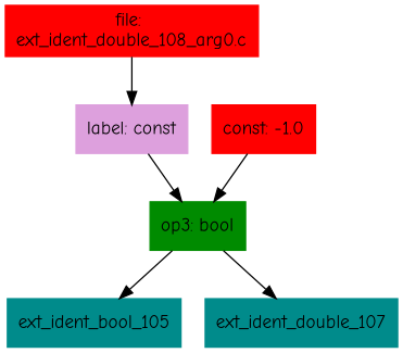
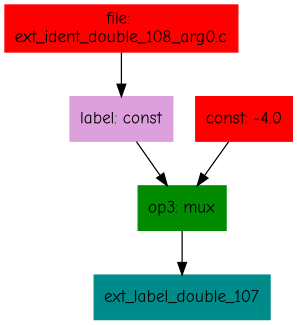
  digraph {
    fontname="Comic Neue"
    node [color=cyan4 fontname="Comic Neue" shape=box style=filled]
    edge [fontname="Comic Neue"]
    n1 [color=red label="file: \next_ident_double_108_arg0.c"]
    n2 [color=plum label="label: const"]
-   n3 [color=green4 label="op3: bool"]
-   n4 [label=ext_ident_bool_105]
-   n5 [label=ext_ident_double_107]
-   n6 [color=red1 label="const: -1.0"]
+   n3 [color=green4 label="op3: mux"]
+   n5 [label=ext_label_double_107]
+   n6 [color=red1 label="const: -4.0"]
    n1 -> n2
    n2 -> n3
-   n3 -> n4
    n3 -> n5
    n6 -> n3
  }
